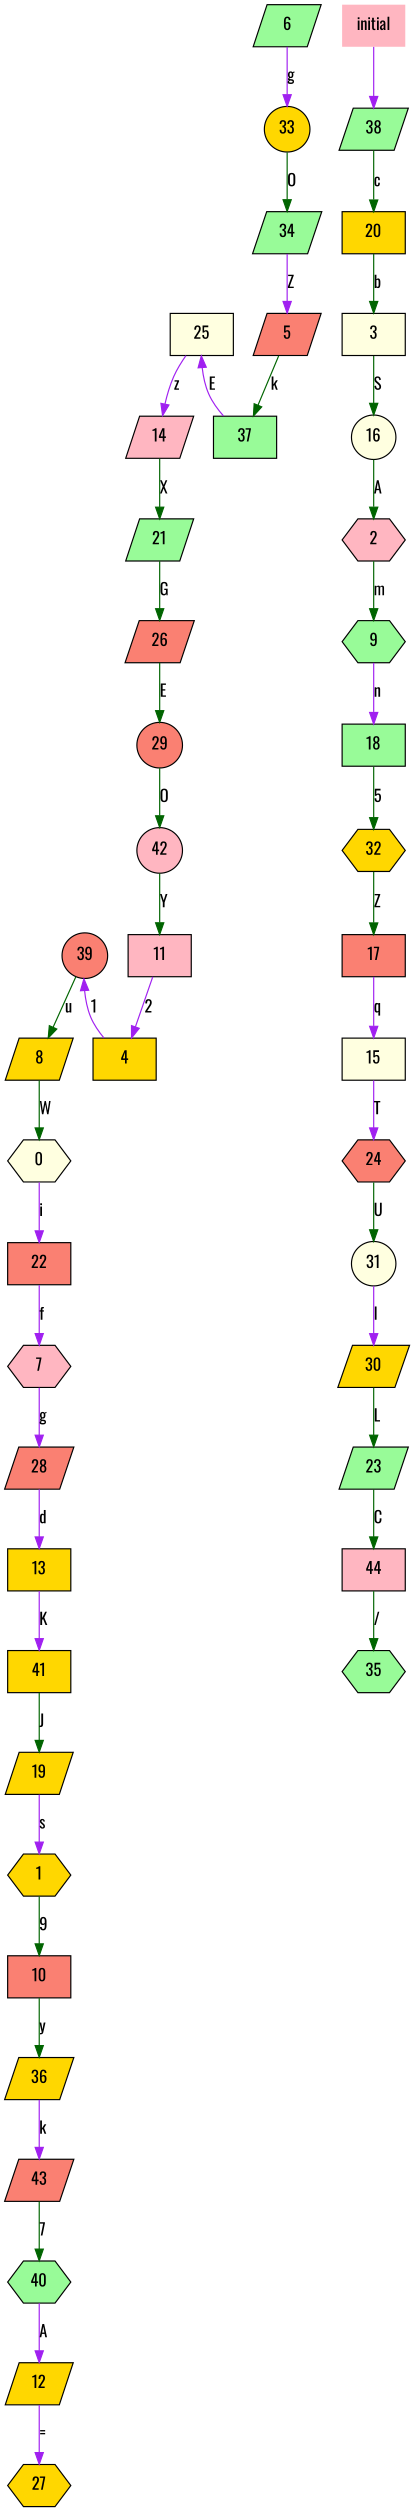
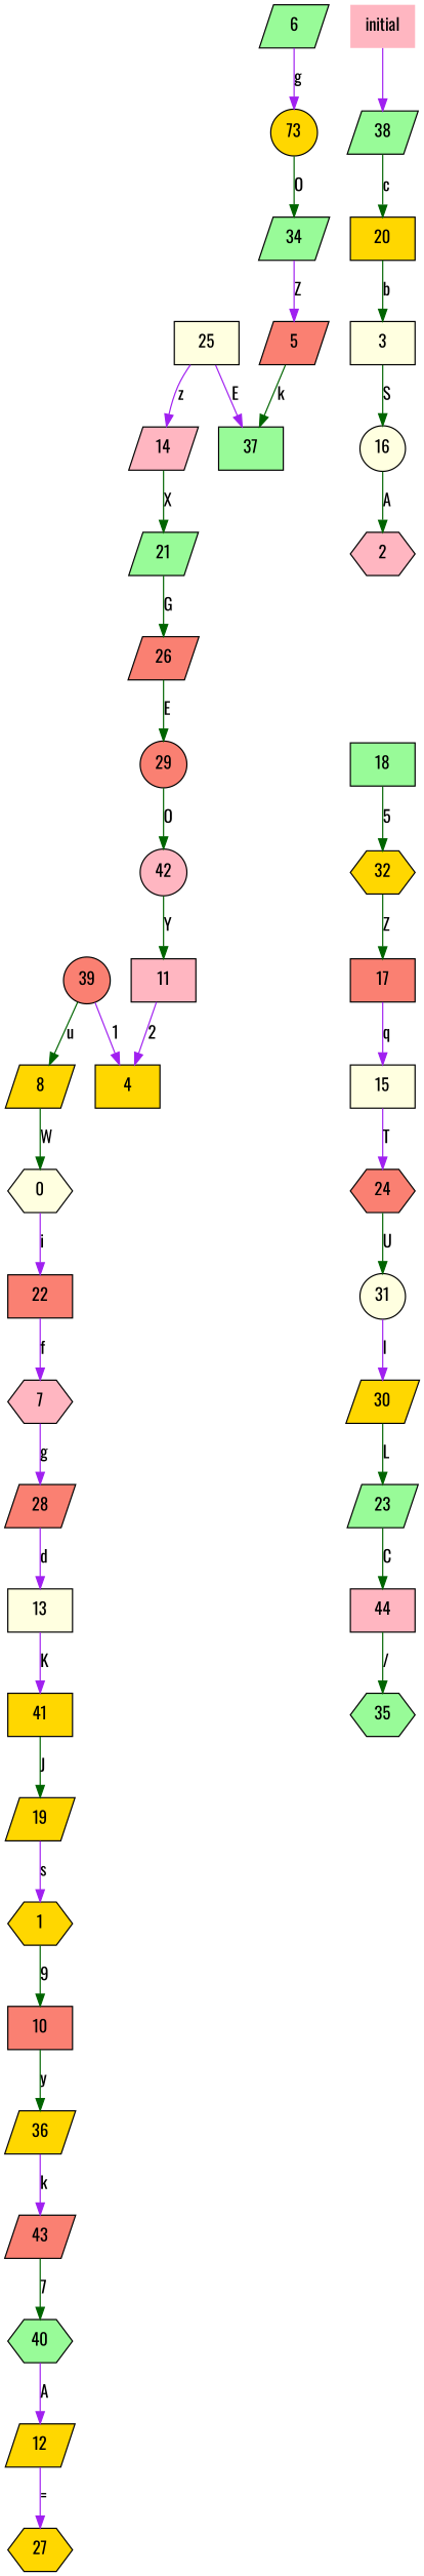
  digraph {
    fontname=Oswald
    rankdir=TB
    node [fillcolor=gold fontname=Oswald shape=parallelogram style=filled]
    edge [color=darkgreen fontname=Oswald]
    0 [fillcolor=lightyellow shape=hexagon]
    22 [fillcolor=salmon shape=box]
    7 [fillcolor=lightpink shape=hexagon]
    28 [fillcolor=salmon]
    1 [shape=hexagon]
    10 [fillcolor=salmon shape=box]
    36
    43 [fillcolor=salmon]
    2 [fillcolor=lightpink shape=hexagon]
-   9 [fillcolor=palegreen shape=hexagon]
    18 [fillcolor=palegreen shape=box]
    32 [shape=hexagon]
    3 [fillcolor=lightyellow shape=box]
    16 [fillcolor=lightyellow shape=circle]
    4 [shape=box]
    39 [fillcolor=salmon shape=circle]
    8
    5 [fillcolor=salmon]
    37 [fillcolor=palegreen shape=box]
    25 [fillcolor=lightyellow shape=box]
    14 [fillcolor=lightpink]
    6 [fillcolor=palegreen]
-   33 [shape=circle]
+   33 [shape=circle label=73]
    34 [fillcolor=palegreen]
-   13 [shape=box]
+   13 [fillcolor=lightyellow shape=box]
    41 [shape=box]
    17 [fillcolor=salmon shape=box]
    40 [fillcolor=palegreen shape=hexagon]
    11 [fillcolor=lightpink shape=box]
    27 [shape=hexagon]
    12
    19
    21 [fillcolor=palegreen]
    26 [fillcolor=salmon]
    29 [fillcolor=salmon shape=circle]
    15 [fillcolor=lightyellow shape=box]
    24 [fillcolor=salmon shape=hexagon]
    31 [fillcolor=lightyellow shape=circle]
    30
    20 [shape=box]
    42 [fillcolor=lightpink shape=circle]
    23 [fillcolor=palegreen]
    44 [fillcolor=lightpink shape=box]
    35 [fillcolor=palegreen shape=hexagon]
    38 [fillcolor=palegreen]
    initial [fillcolor=lightpink shape=plaintext]
    0 -> 22 [color=purple label=i]
    22 -> 7 [color=purple label=f]
    7 -> 28 [color=purple label=g]
    28 -> 13 [color=purple label=d]
    1 -> 10 [label=9]
    10 -> 36 [label=y]
    36 -> 43 [color=purple label=k]
    43 -> 40 [label=7]
-   2 -> 9 [label=m]
-   9 -> 18 [color=purple label=n]
    18 -> 32 [label=5]
    32 -> 17 [label=Z]
    3 -> 16 [label=S]
    16 -> 2 [label=A]
-   4 -> 39 [color=purple label=1]
+   39 -> 4 [color=purple label=1]
    39 -> 8 [label=u]
    8 -> 0 [label=W]
    5 -> 37 [label=k]
-   37 -> 25 [color=purple label=E]
+   25 -> 37 [color=purple label=E]
    25 -> 14 [color=purple label=z]
    14 -> 21 [label=X]
    6 -> 33 [color=purple label=g]
    33 -> 34 [label=O]
    34 -> 5 [color=purple label=Z]
    13 -> 41 [color=purple label=K]
    41 -> 19 [label=J]
    17 -> 15 [color=purple label=q]
    40 -> 12 [color=purple label=A]
    11 -> 4 [color=purple label=2]
    12 -> 27 [color=purple label="="]
    19 -> 1 [color=purple label=s]
    21 -> 26 [label=G]
    26 -> 29 [label=E]
    29 -> 42 [label=O]
    15 -> 24 [color=purple label=T]
    24 -> 31 [label=U]
    31 -> 30 [color=purple label=l]
    30 -> 23 [label=L]
    20 -> 3 [label=b]
    42 -> 11 [label=Y]
    23 -> 44 [label=C]
    44 -> 35 [label="/"]
    38 -> 20 [label=c]
    initial -> 38 [color=purple]
  }
